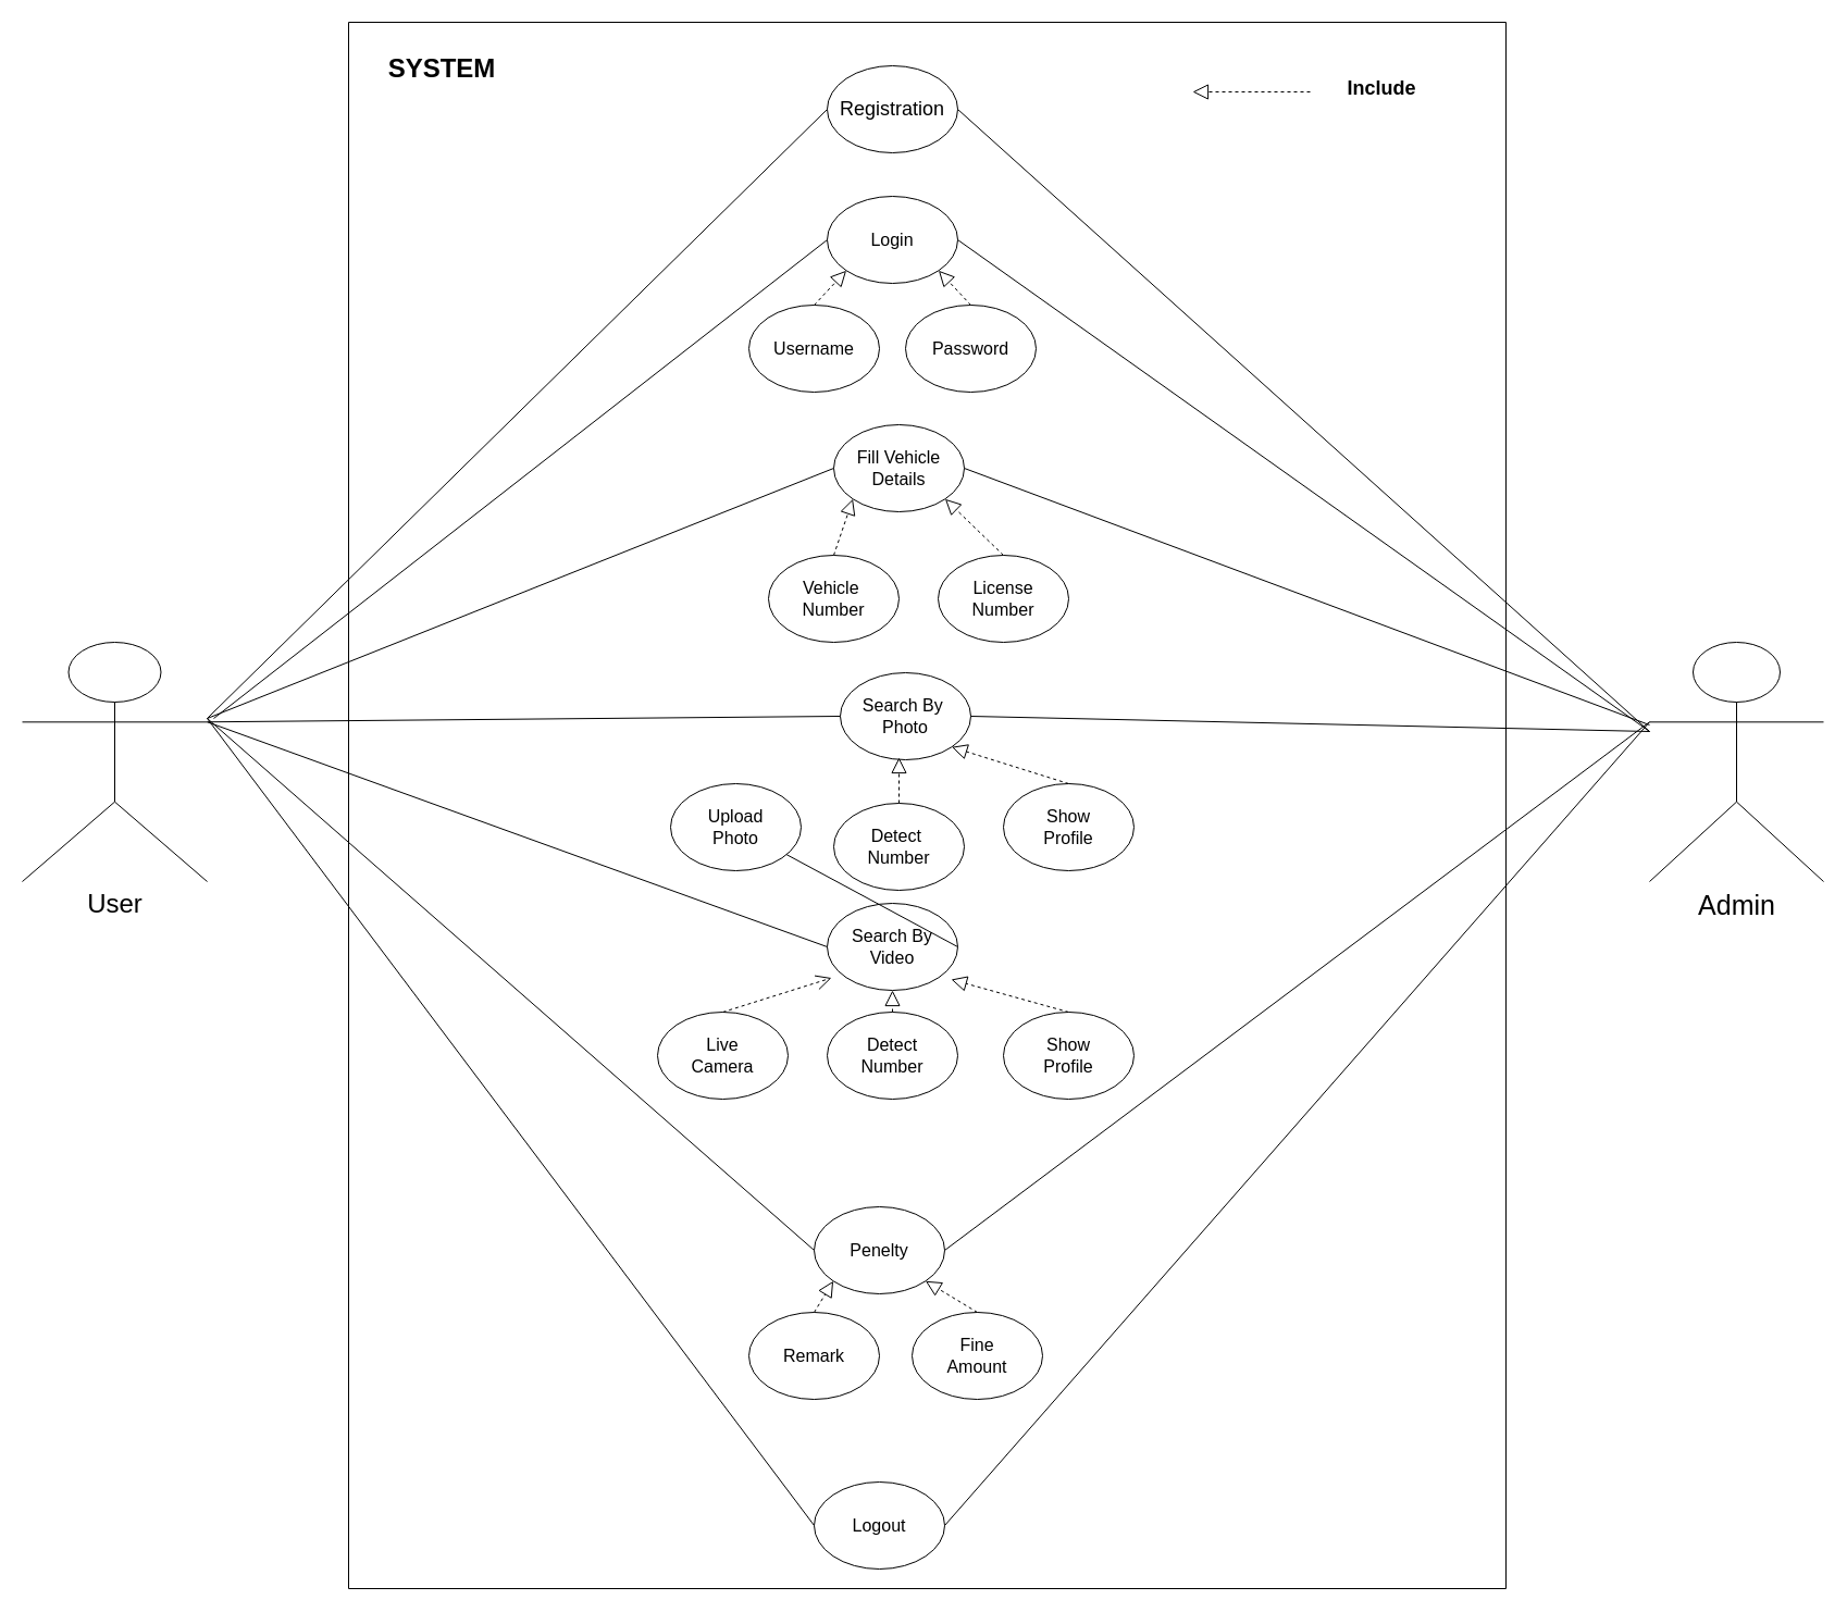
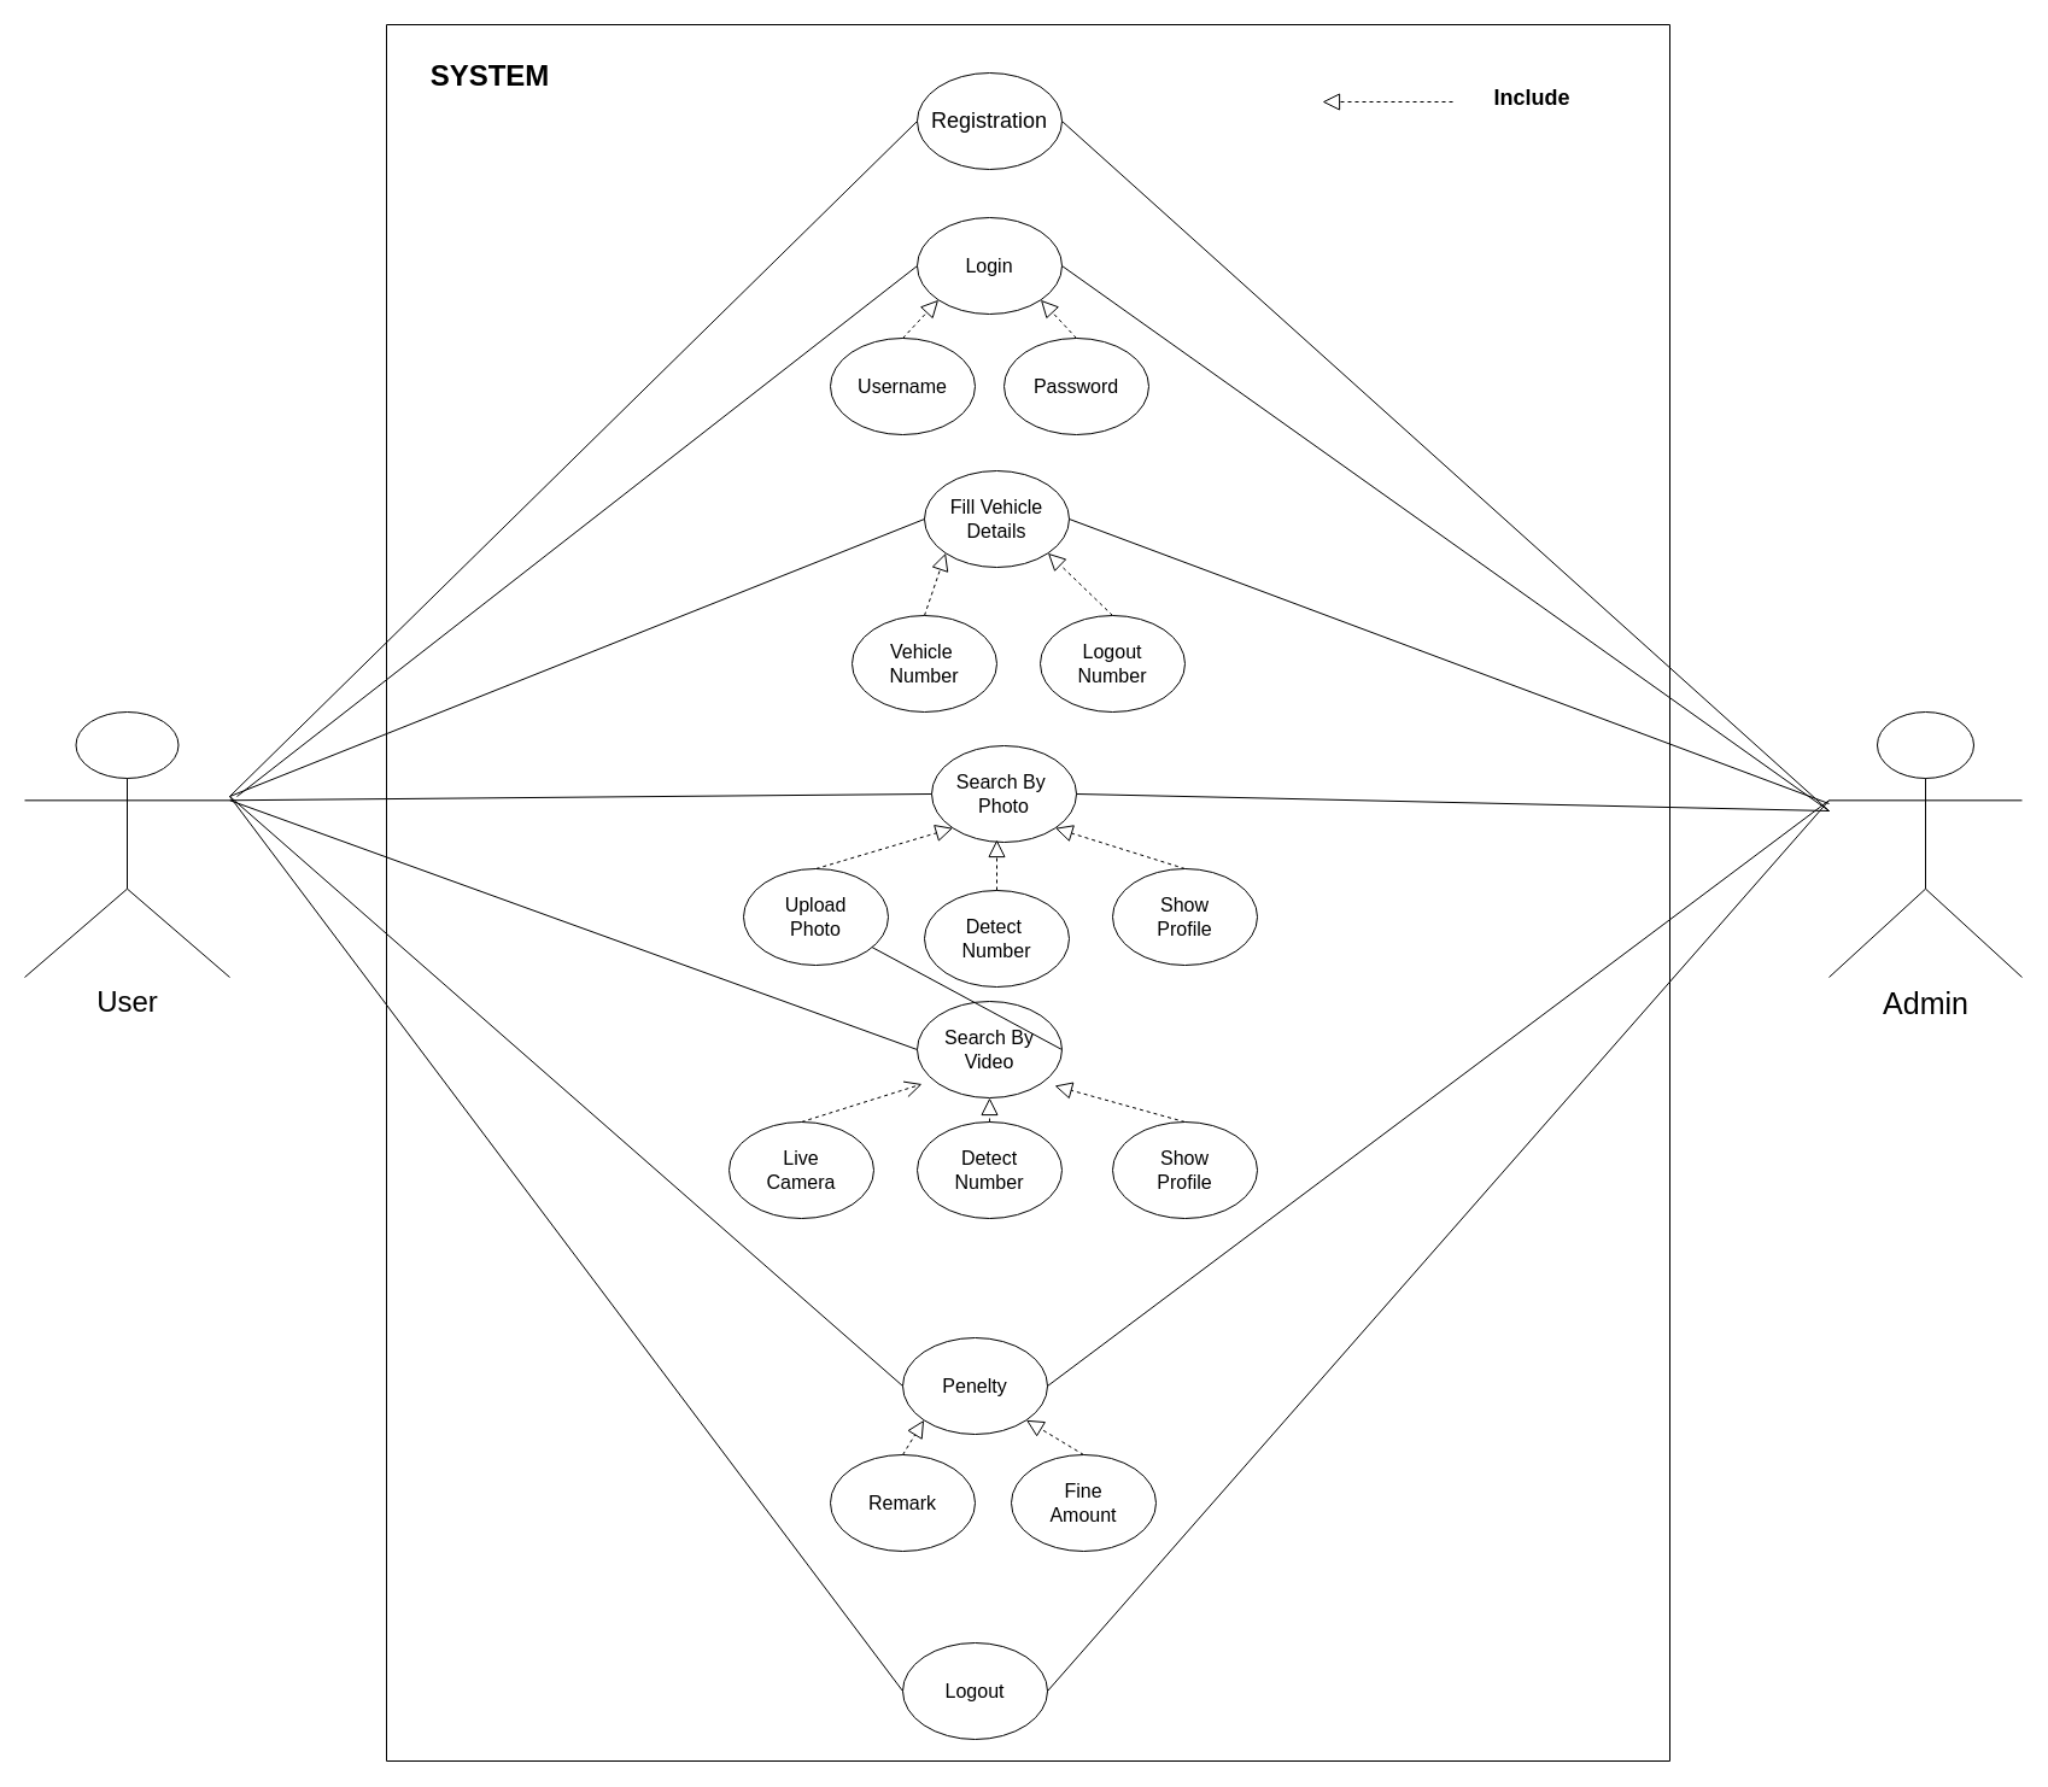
  <mxCell id="0" />
  <mxCell id="1" parent="0" />
  <mxCell id="2" value="&lt;font style=&quot;font-size: 18px;&quot;&gt;Registration&lt;/font&gt;" style="ellipse;whiteSpace=wrap;html=1;" vertex="1" parent="1"><mxGeometry x="760" y="60" width="120" height="80" as="geometry" /></mxCell>
  <mxCell id="3" value="&lt;font size=&quot;3&quot;&gt;Login&lt;/font&gt;" style="ellipse;whiteSpace=wrap;html=1;" vertex="1" parent="1"><mxGeometry x="760" y="180" width="120" height="80" as="geometry" /></mxCell>
  <mxCell id="4" value="&lt;font size=&quot;3&quot;&gt;Username&lt;/font&gt;" style="ellipse;whiteSpace=wrap;html=1;" vertex="1" parent="1"><mxGeometry x="688" y="280" width="120" height="80" as="geometry" /></mxCell>
  <mxCell id="5" value="&lt;font size=&quot;3&quot;&gt;Password&lt;/font&gt;" style="ellipse;whiteSpace=wrap;html=1;" vertex="1" parent="1"><mxGeometry x="832" y="280" width="120" height="80" as="geometry" /></mxCell>
  <mxCell id="6" value="&lt;font size=&quot;3&quot;&gt;Search By&amp;nbsp;&lt;br&gt;Photo&lt;br&gt;&lt;/font&gt;" style="ellipse;whiteSpace=wrap;html=1;" vertex="1" parent="1"><mxGeometry x="772" y="618" width="120" height="80" as="geometry" /></mxCell>
  <mxCell id="7" value="&lt;font size=&quot;3&quot;&gt;Show&lt;br&gt;Profile&lt;br&gt;&lt;/font&gt;" style="ellipse;whiteSpace=wrap;html=1;" vertex="1" parent="1"><mxGeometry x="922" y="720" width="120" height="80" as="geometry" /></mxCell>
  <mxCell id="8" value="&lt;font size=&quot;3&quot;&gt;Detect&amp;nbsp;&lt;br&gt;Number&lt;br&gt;&lt;/font&gt;" style="ellipse;whiteSpace=wrap;html=1;" vertex="1" parent="1"><mxGeometry x="766" y="738" width="120" height="80" as="geometry" /></mxCell>
  <mxCell id="9" value="&lt;font size=&quot;3&quot;&gt;Upload&lt;br&gt;Photo&lt;br&gt;&lt;/font&gt;" style="ellipse;whiteSpace=wrap;html=1;" vertex="1" parent="1"><mxGeometry x="616" y="720" width="120" height="80" as="geometry" /></mxCell>
  <mxCell id="10" value="&lt;font size=&quot;3&quot;&gt;Fill Vehicle&lt;br&gt;Details&lt;br&gt;&lt;/font&gt;" style="ellipse;whiteSpace=wrap;html=1;" vertex="1" parent="1"><mxGeometry x="766" y="390" width="120" height="80" as="geometry" /></mxCell>
- <mxCell id="11" value="&lt;font size=&quot;3&quot;&gt;License&lt;br&gt;Number&lt;br&gt;&lt;/font&gt;" style="ellipse;whiteSpace=wrap;html=1;" vertex="1" parent="1"><mxGeometry x="862" y="510" width="120" height="80" as="geometry" /></mxCell>
+ <mxCell id="11" value="&lt;font size=&quot;3&quot;&gt;Logout&lt;br&gt;Number&lt;br&gt;&lt;/font&gt;" style="ellipse;whiteSpace=wrap;html=1;" vertex="1" parent="1"><mxGeometry x="862" y="510" width="120" height="80" as="geometry" /></mxCell>
  <mxCell id="12" value="&lt;font size=&quot;3&quot;&gt;Vehicle&amp;nbsp;&lt;br&gt;Number&lt;br&gt;&lt;/font&gt;" style="ellipse;whiteSpace=wrap;html=1;" vertex="1" parent="1"><mxGeometry x="706" y="510" width="120" height="80" as="geometry" /></mxCell>
  <mxCell id="13" value="&lt;font size=&quot;3&quot;&gt;Search By&lt;br&gt;Video&lt;br&gt;&lt;/font&gt;" style="ellipse;whiteSpace=wrap;html=1;" vertex="1" parent="1"><mxGeometry x="760" y="830" width="120" height="80" as="geometry" /></mxCell>
  <mxCell id="14" value="&lt;font size=&quot;3&quot;&gt;Show&lt;br&gt;Profile&lt;br&gt;&lt;/font&gt;" style="ellipse;whiteSpace=wrap;html=1;" vertex="1" parent="1"><mxGeometry x="922" y="930" width="120" height="80" as="geometry" /></mxCell>
  <mxCell id="15" value="&lt;font size=&quot;3&quot;&gt;Detect &lt;br&gt;Number&lt;/font&gt;" style="ellipse;whiteSpace=wrap;html=1;" vertex="1" parent="1"><mxGeometry x="760" y="930" width="120" height="80" as="geometry" /></mxCell>
  <mxCell id="16" value="&lt;font size=&quot;3&quot;&gt;Live&lt;br&gt;Camera&lt;br&gt;&lt;/font&gt;" style="ellipse;whiteSpace=wrap;html=1;" vertex="1" parent="1"><mxGeometry x="604" y="930" width="120" height="80" as="geometry" /></mxCell>
  <mxCell id="17" value="&lt;font size=&quot;3&quot;&gt;Penelty&lt;/font&gt;" style="ellipse;whiteSpace=wrap;html=1;" vertex="1" parent="1"><mxGeometry x="748" y="1109" width="120" height="80" as="geometry" /></mxCell>
  <mxCell id="18" value="&lt;font size=&quot;3&quot;&gt;Fine&lt;br&gt;Amount&lt;br&gt;&lt;/font&gt;" style="ellipse;whiteSpace=wrap;html=1;" vertex="1" parent="1"><mxGeometry x="838" y="1206" width="120" height="80" as="geometry" /></mxCell>
  <mxCell id="19" value="&lt;font size=&quot;3&quot;&gt;Remark&lt;br&gt;&lt;/font&gt;" style="ellipse;whiteSpace=wrap;html=1;" vertex="1" parent="1"><mxGeometry x="688" y="1206" width="120" height="80" as="geometry" /></mxCell>
  <mxCell id="20" value="&lt;font size=&quot;3&quot;&gt;Logout&lt;/font&gt;" style="ellipse;whiteSpace=wrap;html=1;" vertex="1" parent="1"><mxGeometry x="748" y="1362" width="120" height="80" as="geometry" /></mxCell>
  <mxCell id="21" value="" style="endArrow=none;html=1;rounded=0;" edge="1" parent="1"><mxGeometry width="50" height="50" relative="1" as="geometry"><mxPoint x="320" y="1460" as="sourcePoint" /><mxPoint x="320" y="20" as="targetPoint" /></mxGeometry></mxCell>
  <mxCell id="22" value="" style="endArrow=none;html=1;rounded=0;" edge="1" parent="1"><mxGeometry width="50" height="50" relative="1" as="geometry"><mxPoint x="1384" y="20" as="sourcePoint" /><mxPoint x="320" y="20" as="targetPoint" /></mxGeometry></mxCell>
  <mxCell id="23" value="" style="endArrow=none;html=1;rounded=0;" edge="1" parent="1"><mxGeometry width="50" height="50" relative="1" as="geometry"><mxPoint x="1384" y="1460" as="sourcePoint" /><mxPoint x="1384" y="20" as="targetPoint" /></mxGeometry></mxCell>
  <mxCell id="24" value="" style="endArrow=none;html=1;rounded=0;" edge="1" parent="1"><mxGeometry width="50" height="50" relative="1" as="geometry"><mxPoint x="320" y="1460" as="sourcePoint" /><mxPoint x="1384" y="1460" as="targetPoint" /></mxGeometry></mxCell>
  <mxCell id="25" value="User" style="shape=umlActor;verticalLabelPosition=bottom;verticalAlign=top;html=1;outlineConnect=0;fontSize=24;" vertex="1" parent="1"><mxGeometry x="20" y="590" width="170" height="220" as="geometry" /></mxCell>
  <mxCell id="26" value="Admin" style="shape=umlActor;verticalLabelPosition=bottom;verticalAlign=top;html=1;outlineConnect=0;fontSize=25;" vertex="1" parent="1"><mxGeometry x="1516" y="590" width="160" height="220" as="geometry" /></mxCell>
  <mxCell id="27" value="" style="endArrow=none;html=1;rounded=0;entryX=0;entryY=0.5;entryDx=0;entryDy=0;" edge="1" parent="1" target="2"><mxGeometry width="50" height="50" relative="1" as="geometry"><mxPoint x="190" y="660" as="sourcePoint" /><mxPoint x="530" y="780" as="targetPoint" /></mxGeometry></mxCell>
  <mxCell id="28" value="" style="endArrow=none;html=1;rounded=0;entryX=0;entryY=0.5;entryDx=0;entryDy=0;exitX=1;exitY=0.333;exitDx=0;exitDy=0;exitPerimeter=0;" edge="1" parent="1" source="25" target="6"><mxGeometry width="50" height="50" relative="1" as="geometry"><mxPoint x="410" y="570" as="sourcePoint" /><mxPoint x="530" y="780" as="targetPoint" /></mxGeometry></mxCell>
  <mxCell id="29" value="" style="endArrow=none;html=1;rounded=0;entryX=0;entryY=0.5;entryDx=0;entryDy=0;" edge="1" parent="1" target="10"><mxGeometry width="50" height="50" relative="1" as="geometry"><mxPoint x="190" y="660" as="sourcePoint" /><mxPoint x="530" y="780" as="targetPoint" /></mxGeometry></mxCell>
  <mxCell id="30" value="" style="endArrow=none;html=1;rounded=0;entryX=0;entryY=0.5;entryDx=0;entryDy=0;exitX=1;exitY=0.333;exitDx=0;exitDy=0;exitPerimeter=0;" edge="1" parent="1" source="25" target="13"><mxGeometry width="50" height="50" relative="1" as="geometry"><mxPoint x="480" y="830" as="sourcePoint" /><mxPoint x="530" y="780" as="targetPoint" /></mxGeometry></mxCell>
  <mxCell id="31" value="" style="endArrow=none;html=1;rounded=0;entryX=0;entryY=0.5;entryDx=0;entryDy=0;" edge="1" parent="1" target="17"><mxGeometry width="50" height="50" relative="1" as="geometry"><mxPoint x="190" y="660" as="sourcePoint" /><mxPoint x="530" y="780" as="targetPoint" /></mxGeometry></mxCell>
  <mxCell id="32" value="" style="endArrow=none;html=1;rounded=0;entryX=0;entryY=0.5;entryDx=0;entryDy=0;" edge="1" parent="1" target="20"><mxGeometry width="50" height="50" relative="1" as="geometry"><mxPoint x="190" y="660" as="sourcePoint" /><mxPoint x="750" y="1420" as="targetPoint" /></mxGeometry></mxCell>
  <mxCell id="33" value="" style="endArrow=none;html=1;rounded=0;exitX=1;exitY=0.5;exitDx=0;exitDy=0;entryX=0;entryY=0.333;entryDx=0;entryDy=0;entryPerimeter=0;" edge="1" parent="1" source="20" target="26"><mxGeometry width="50" height="50" relative="1" as="geometry"><mxPoint x="946" y="1440" as="sourcePoint" /><mxPoint x="534" y="780" as="targetPoint" /></mxGeometry></mxCell>
  <mxCell id="34" value="" style="endArrow=none;html=1;rounded=0;exitX=1;exitY=0.5;exitDx=0;exitDy=0;entryX=0;entryY=0.333;entryDx=0;entryDy=0;entryPerimeter=0;" edge="1" parent="1" source="17" target="26"><mxGeometry width="50" height="50" relative="1" as="geometry"><mxPoint x="484" y="830" as="sourcePoint" /><mxPoint x="534" y="780" as="targetPoint" /></mxGeometry></mxCell>
  <mxCell id="35" value="" style="endArrow=none;html=1;rounded=0;exitX=1;exitY=0.5;exitDx=0;exitDy=0;" edge="1" parent="1" source="13" target="9"><mxGeometry width="50" height="50" relative="1" as="geometry"><mxPoint x="484" y="830" as="sourcePoint" /><mxPoint x="534" y="780" as="targetPoint" /></mxGeometry></mxCell>
  <mxCell id="36" value="" style="endArrow=none;html=1;rounded=0;exitX=1;exitY=0.5;exitDx=0;exitDy=0;" edge="1" parent="1" source="10"><mxGeometry width="50" height="50" relative="1" as="geometry"><mxPoint x="484" y="830" as="sourcePoint" /><mxPoint x="1516" y="666" as="targetPoint" /></mxGeometry></mxCell>
  <mxCell id="37" value="" style="endArrow=none;html=1;rounded=0;exitX=1;exitY=0.5;exitDx=0;exitDy=0;" edge="1" parent="1" source="6"><mxGeometry width="50" height="50" relative="1" as="geometry"><mxPoint x="484" y="830" as="sourcePoint" /><mxPoint x="1516" y="672" as="targetPoint" /></mxGeometry></mxCell>
  <mxCell id="38" value="" style="endArrow=none;html=1;rounded=0;exitX=1;exitY=0.5;exitDx=0;exitDy=0;" edge="1" parent="1" source="3"><mxGeometry width="50" height="50" relative="1" as="geometry"><mxPoint x="484" y="830" as="sourcePoint" /><mxPoint x="1516" y="672" as="targetPoint" /></mxGeometry></mxCell>
  <mxCell id="39" value="" style="endArrow=none;html=1;rounded=0;entryX=1;entryY=0.5;entryDx=0;entryDy=0;" edge="1" parent="1" target="2"><mxGeometry width="50" height="50" relative="1" as="geometry"><mxPoint x="1516" y="672" as="sourcePoint" /><mxPoint x="534" y="780" as="targetPoint" /></mxGeometry></mxCell>
  <mxCell id="40" value="" style="endArrow=none;html=1;rounded=0;entryX=0;entryY=0.5;entryDx=0;entryDy=0;" edge="1" parent="1" target="3"><mxGeometry width="50" height="50" relative="1" as="geometry"><mxPoint x="196" y="660" as="sourcePoint" /><mxPoint x="534" y="780" as="targetPoint" /></mxGeometry></mxCell>
  <mxCell id="41" value="" style="endArrow=block;dashed=1;endFill=0;endSize=12;html=1;rounded=0;exitX=0.5;exitY=0;exitDx=0;exitDy=0;entryX=0;entryY=1;entryDx=0;entryDy=0;" edge="1" parent="1" source="4" target="3"><mxGeometry width="160" relative="1" as="geometry"><mxPoint x="538" y="468" as="sourcePoint" /><mxPoint x="698" y="468" as="targetPoint" /></mxGeometry></mxCell>
  <mxCell id="42" value="" style="endArrow=block;dashed=1;endFill=0;endSize=12;html=1;rounded=0;entryX=1;entryY=1;entryDx=0;entryDy=0;exitX=0.5;exitY=0;exitDx=0;exitDy=0;" edge="1" parent="1" source="5" target="3"><mxGeometry width="160" relative="1" as="geometry"><mxPoint x="538" y="468" as="sourcePoint" /><mxPoint x="698" y="468" as="targetPoint" /></mxGeometry></mxCell>
+ <mxCell id="43" value="" style="endArrow=block;dashed=1;endFill=0;endSize=12;html=1;rounded=0;exitX=0.5;exitY=0;exitDx=0;exitDy=0;entryX=0;entryY=1;entryDx=0;entryDy=0;" edge="1" parent="1" source="9" target="6"><mxGeometry width="160" relative="1" as="geometry"><mxPoint x="538" y="468" as="sourcePoint" /><mxPoint x="698" y="468" as="targetPoint" /></mxGeometry></mxCell>
  <mxCell id="44" value="" style="endArrow=block;dashed=1;endFill=0;endSize=12;html=1;rounded=0;exitX=0.5;exitY=0;exitDx=0;exitDy=0;" edge="1" parent="1" source="8"><mxGeometry width="160" relative="1" as="geometry"><mxPoint x="820" y="480" as="sourcePoint" /><mxPoint x="826" y="696" as="targetPoint" /></mxGeometry></mxCell>
  <mxCell id="45" value="" style="endArrow=block;dashed=1;endFill=0;endSize=12;html=1;rounded=0;entryX=1;entryY=1;entryDx=0;entryDy=0;exitX=0.5;exitY=0;exitDx=0;exitDy=0;" edge="1" parent="1" source="7" target="6"><mxGeometry width="160" relative="1" as="geometry"><mxPoint x="952" y="474" as="sourcePoint" /><mxPoint x="1112" y="474" as="targetPoint" /></mxGeometry></mxCell>
  <mxCell id="46" value="" style="endArrow=block;dashed=1;endFill=0;endSize=12;html=1;rounded=0;exitX=0.5;exitY=0;exitDx=0;exitDy=0;entryX=0;entryY=1;entryDx=0;entryDy=0;" edge="1" parent="1" source="12" target="10"><mxGeometry width="160" relative="1" as="geometry"><mxPoint x="538" y="780" as="sourcePoint" /><mxPoint x="698" y="780" as="targetPoint" /></mxGeometry></mxCell>
  <mxCell id="47" value="" style="endArrow=block;dashed=1;endFill=0;endSize=12;html=1;rounded=0;exitX=0.5;exitY=0;exitDx=0;exitDy=0;entryX=1;entryY=1;entryDx=0;entryDy=0;" edge="1" parent="1" source="11" target="10"><mxGeometry width="160" relative="1" as="geometry"><mxPoint x="538" y="780" as="sourcePoint" /><mxPoint x="698" y="780" as="targetPoint" /></mxGeometry></mxCell>
  <mxCell id="48" value="" style="endArrow=open;dashed=1;endFill=0;endSize=12;html=1;rounded=0;exitX=0.5;exitY=0;exitDx=0;exitDy=0;entryX=0.033;entryY=0.857;entryDx=0;entryDy=0;entryPerimeter=0;" edge="1" parent="1" source="16" target="13"><mxGeometry width="160" relative="1" as="geometry"><mxPoint x="538" y="966" as="sourcePoint" /><mxPoint x="698" y="966" as="targetPoint" /></mxGeometry></mxCell>
  <mxCell id="49" value="" style="endArrow=block;dashed=1;endFill=0;endSize=12;html=1;rounded=0;exitX=0.5;exitY=0;exitDx=0;exitDy=0;entryX=0.5;entryY=1;entryDx=0;entryDy=0;" edge="1" parent="1" source="15" target="13"><mxGeometry width="160" relative="1" as="geometry"><mxPoint x="538" y="966" as="sourcePoint" /><mxPoint x="698" y="966" as="targetPoint" /></mxGeometry></mxCell>
  <mxCell id="50" value="" style="endArrow=block;dashed=1;endFill=0;endSize=12;html=1;rounded=0;exitX=0.5;exitY=0;exitDx=0;exitDy=0;" edge="1" parent="1" source="14"><mxGeometry width="160" relative="1" as="geometry"><mxPoint x="538" y="966" as="sourcePoint" /><mxPoint x="874" y="900" as="targetPoint" /></mxGeometry></mxCell>
  <mxCell id="51" value="" style="endArrow=block;dashed=1;endFill=0;endSize=12;html=1;rounded=0;exitX=0.5;exitY=0;exitDx=0;exitDy=0;entryX=0;entryY=1;entryDx=0;entryDy=0;" edge="1" parent="1" source="19" target="17"><mxGeometry width="160" relative="1" as="geometry"><mxPoint x="538" y="1146" as="sourcePoint" /><mxPoint x="698" y="1146" as="targetPoint" /></mxGeometry></mxCell>
  <mxCell id="52" value="" style="endArrow=block;dashed=1;endFill=0;endSize=12;html=1;rounded=0;exitX=0.5;exitY=0;exitDx=0;exitDy=0;entryX=1;entryY=1;entryDx=0;entryDy=0;" edge="1" parent="1" source="18" target="17"><mxGeometry width="160" relative="1" as="geometry"><mxPoint x="538" y="1146" as="sourcePoint" /><mxPoint x="698" y="1146" as="targetPoint" /></mxGeometry></mxCell>
  <mxCell id="53" value="&lt;span style=&quot;font-size: 24px;&quot;&gt;&lt;b&gt;SYSTEM&lt;/b&gt;&lt;/span&gt;" style="text;html=1;strokeColor=none;fillColor=none;align=center;verticalAlign=middle;whiteSpace=wrap;rounded=0;" vertex="1" parent="1"><mxGeometry x="376" y="48" width="60" height="30" as="geometry" /></mxCell>
  <mxCell id="54" value="" style="endArrow=block;dashed=1;endFill=0;endSize=12;html=1;rounded=0;" edge="1" parent="1"><mxGeometry width="160" relative="1" as="geometry"><mxPoint x="1204" y="84" as="sourcePoint" /><mxPoint x="1096" y="84" as="targetPoint" /></mxGeometry></mxCell>
  <mxCell id="55" value="&lt;b style=&quot;&quot;&gt;&lt;font style=&quot;font-size: 18px;&quot;&gt;Include&lt;/font&gt;&lt;/b&gt;" style="text;html=1;strokeColor=none;fillColor=none;align=center;verticalAlign=middle;whiteSpace=wrap;rounded=0;" vertex="1" parent="1"><mxGeometry x="1240" y="66" width="60" height="30" as="geometry" /></mxCell>
